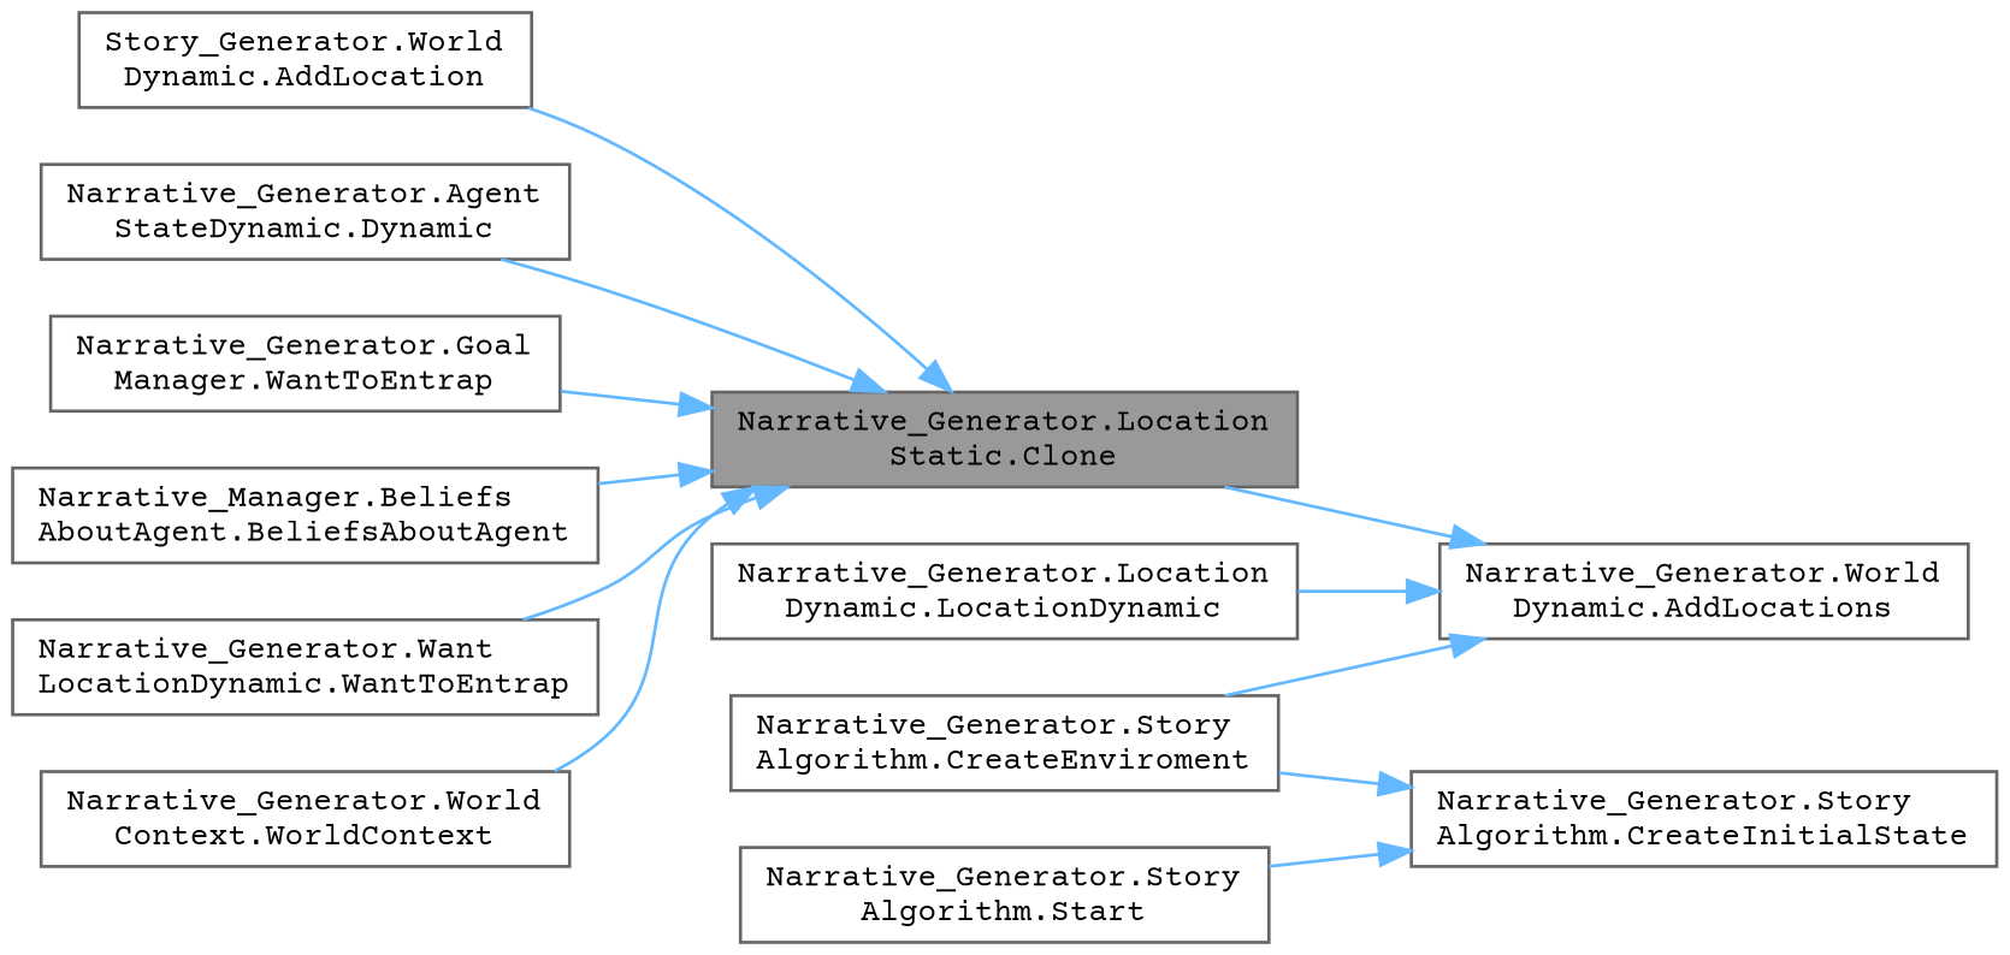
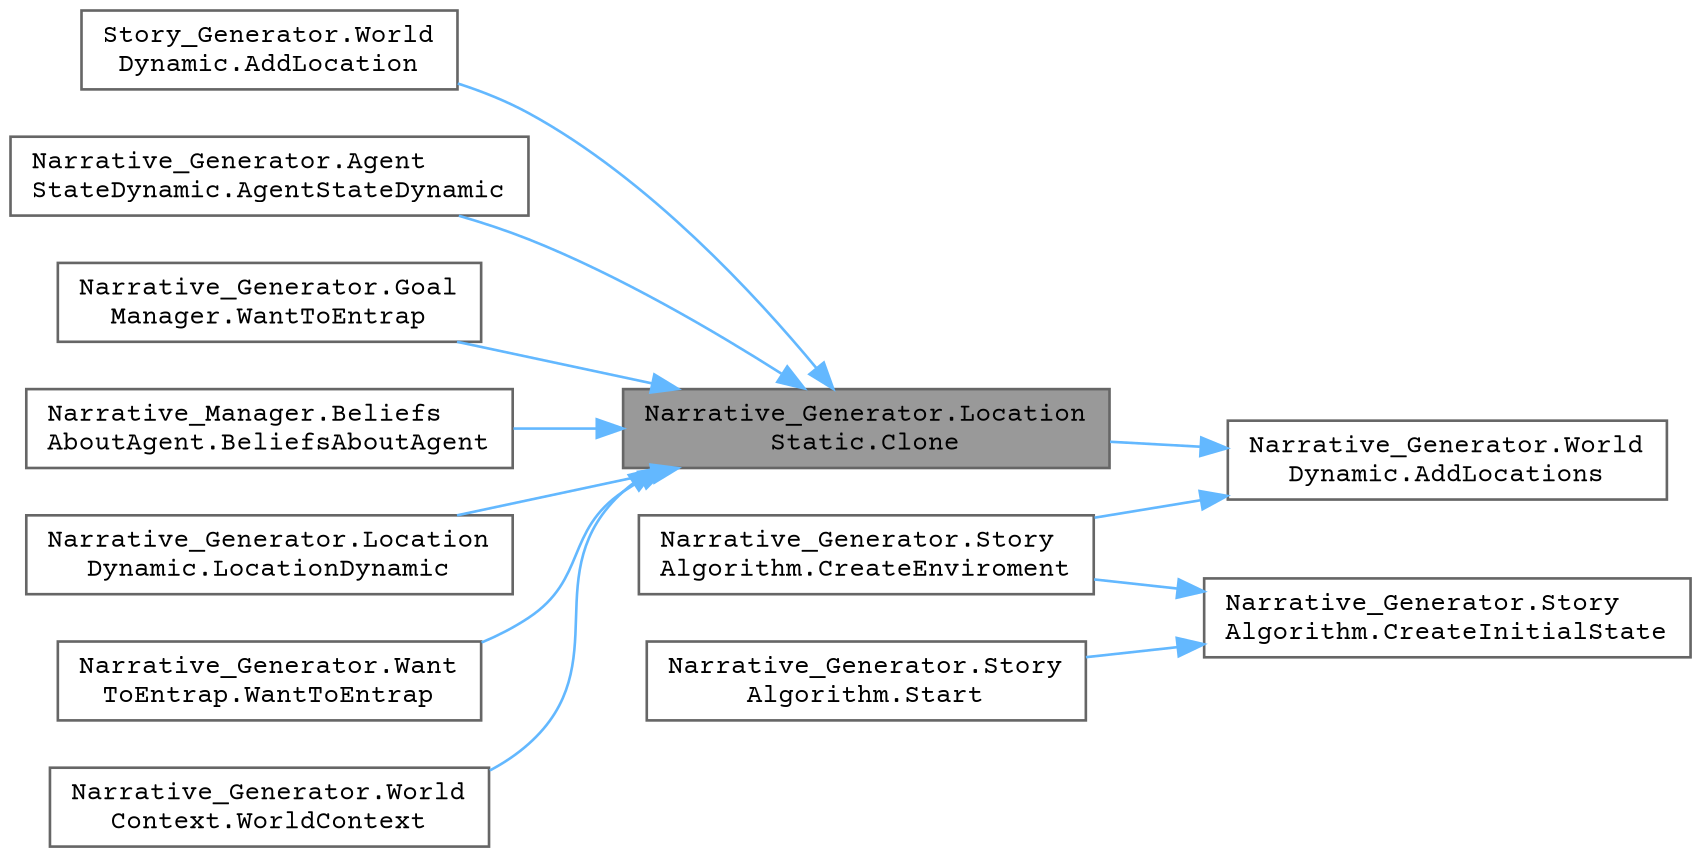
  digraph {
    fontname="Courier Prime"
    rankdir=RL
    node [color=grey40 fillcolor=white fontname="Courier Prime" fontsize=10 shape=box style=filled]
    edge [color=steelblue1 dir=back fontname="Courier Prime" fontsize=10 labelfontname=Helvetica labelfontsize=10 style=solid]
    n1 [color=gray40 fillcolor=grey60 fontcolor=black height=0.2 label="Narrative_Generator.Location\lStatic.Clone" width=0.4]
    n2 [height=0.2 label="Story_Generator.World\lDynamic.AddLocation" width=0.4]
-   n3 [height=0.2 label="Narrative_Generator.Agent\lStateDynamic.Dynamic" width=0.4]
+   n3 [height=0.2 label="Narrative_Generator.Agent\lStateDynamic.AgentStateDynamic" width=0.4]
    n4 [height=0.2 label="Narrative_Generator.Goal\lManager.WantToEntrap" width=0.4]
    n5 [height=0.2 label="Narrative_Manager.Beliefs\lAboutAgent.BeliefsAboutAgent" width=0.4]
    n6 [height=0.2 label="Narrative_Generator.Location\lDynamic.LocationDynamic" width=0.4]
-   n7 [height=0.2 label="Narrative_Generator.Want\lLocationDynamic.WantToEntrap" width=0.4]
+   n7 [height=0.2 label="Narrative_Generator.Want\lToEntrap.WantToEntrap" width=0.4]
    n8 [height=0.2 label="Narrative_Generator.World\lContext.WorldContext" width=0.4]
    n9 [height=0.2 label="Narrative_Generator.World\lDynamic.AddLocations" width=0.4]
    n10 [height=0.2 label="Narrative_Generator.Story\lAlgorithm.CreateEnviroment" width=0.4]
    n11 [height=0.2 label="Narrative_Generator.Story\lAlgorithm.CreateInitialState" width=0.4]
    n12 [height=0.2 label="Narrative_Generator.Story\lAlgorithm.Start" width=0.4]
    n1 -> n2
    n1 -> n3
    n1 -> n4
    n1 -> n5
-   n9 -> n6
+   n1 -> n6
    n1 -> n7
    n1 -> n8
    n9 -> n1
    n9 -> n10
    n11 -> n10
    n11 -> n12
  }
